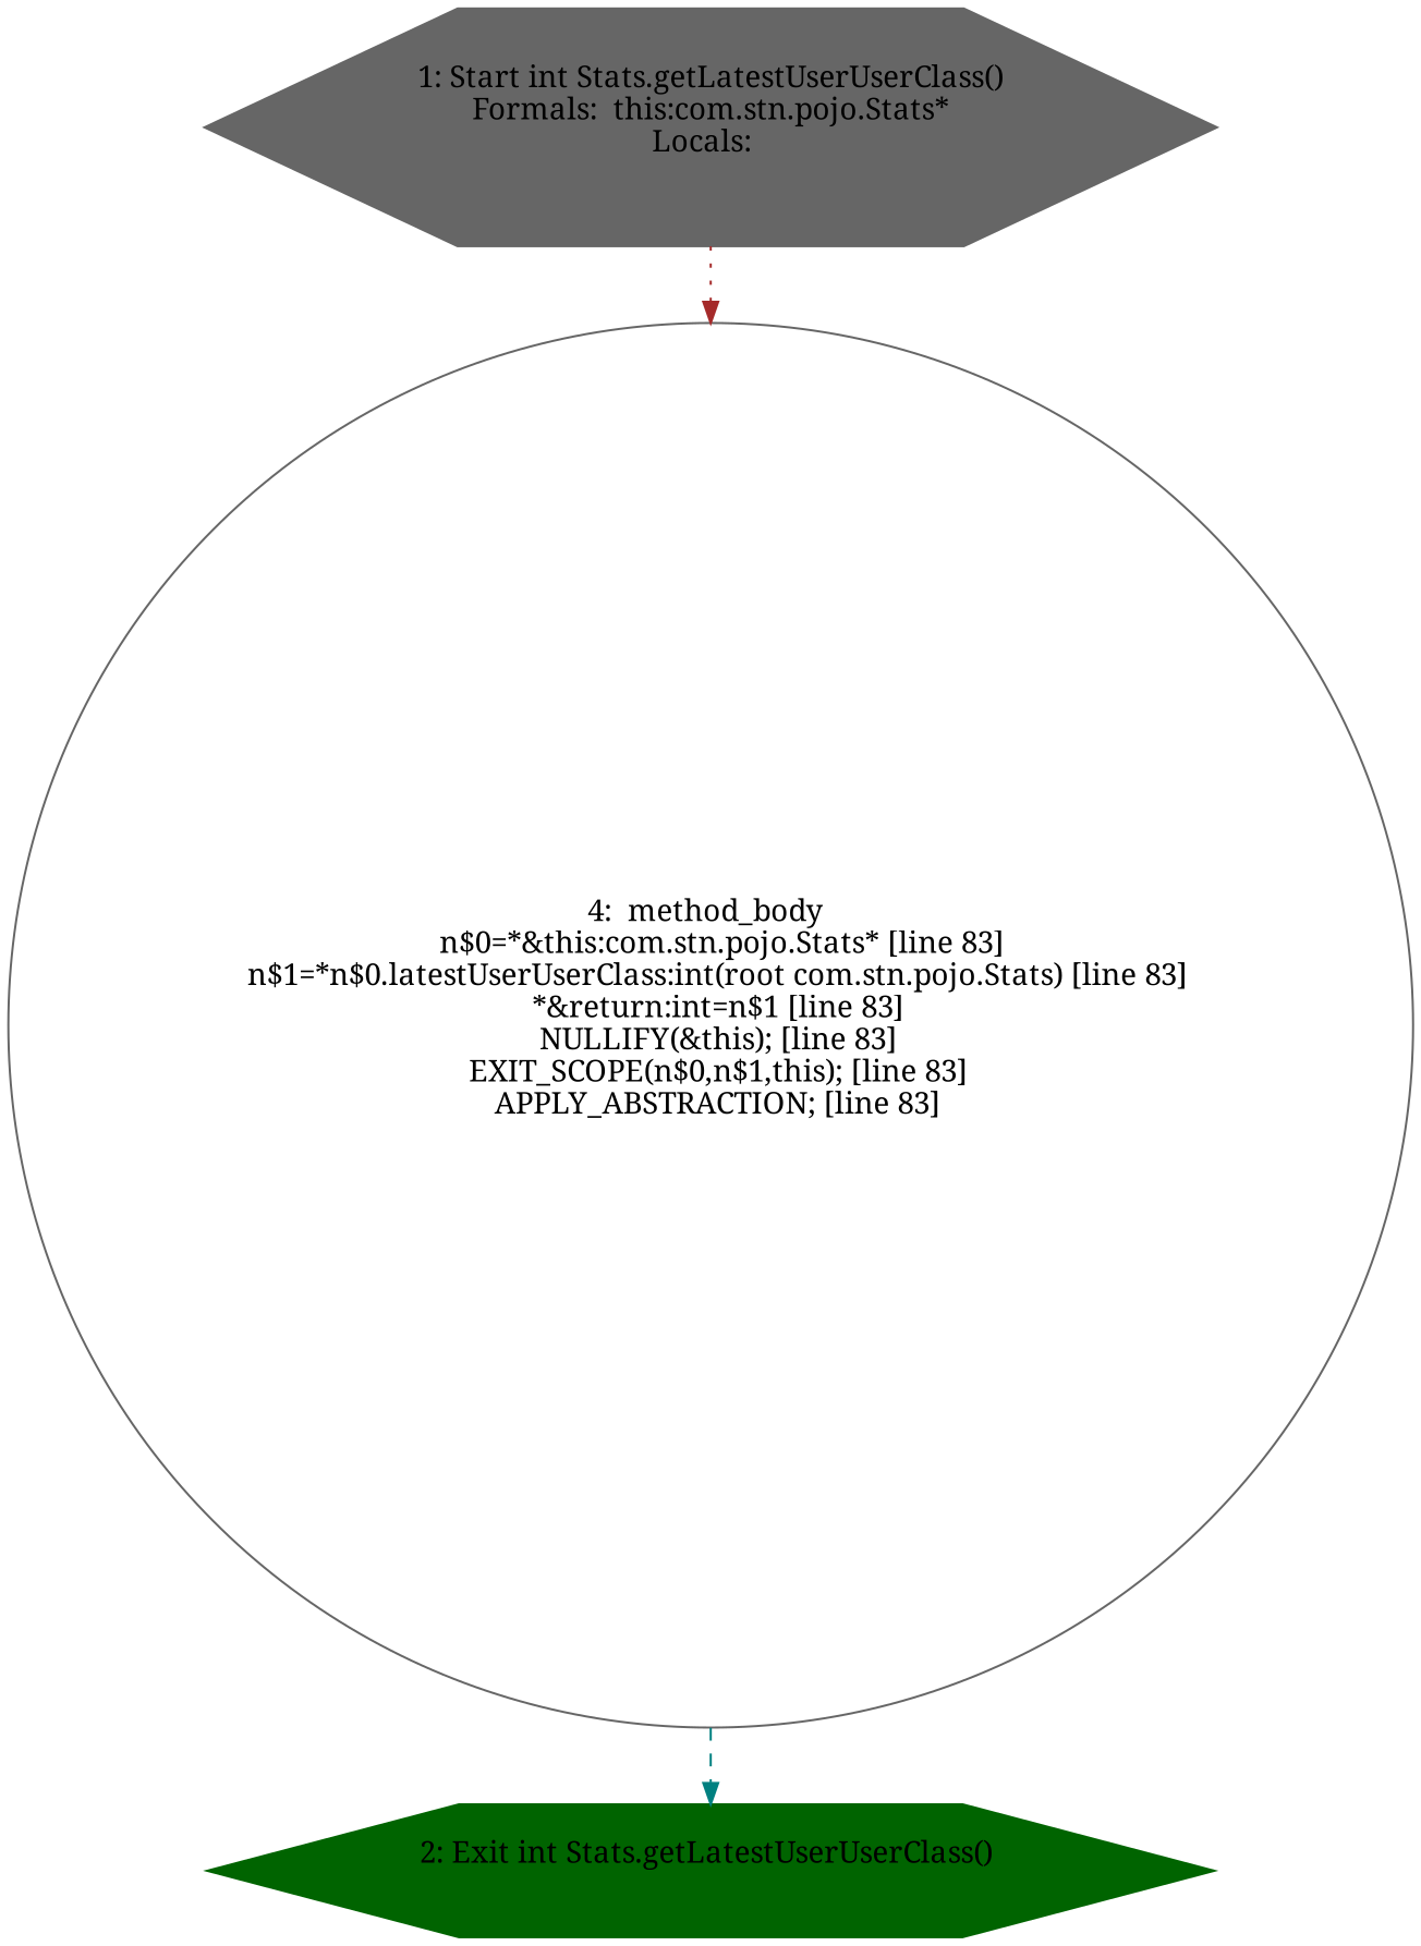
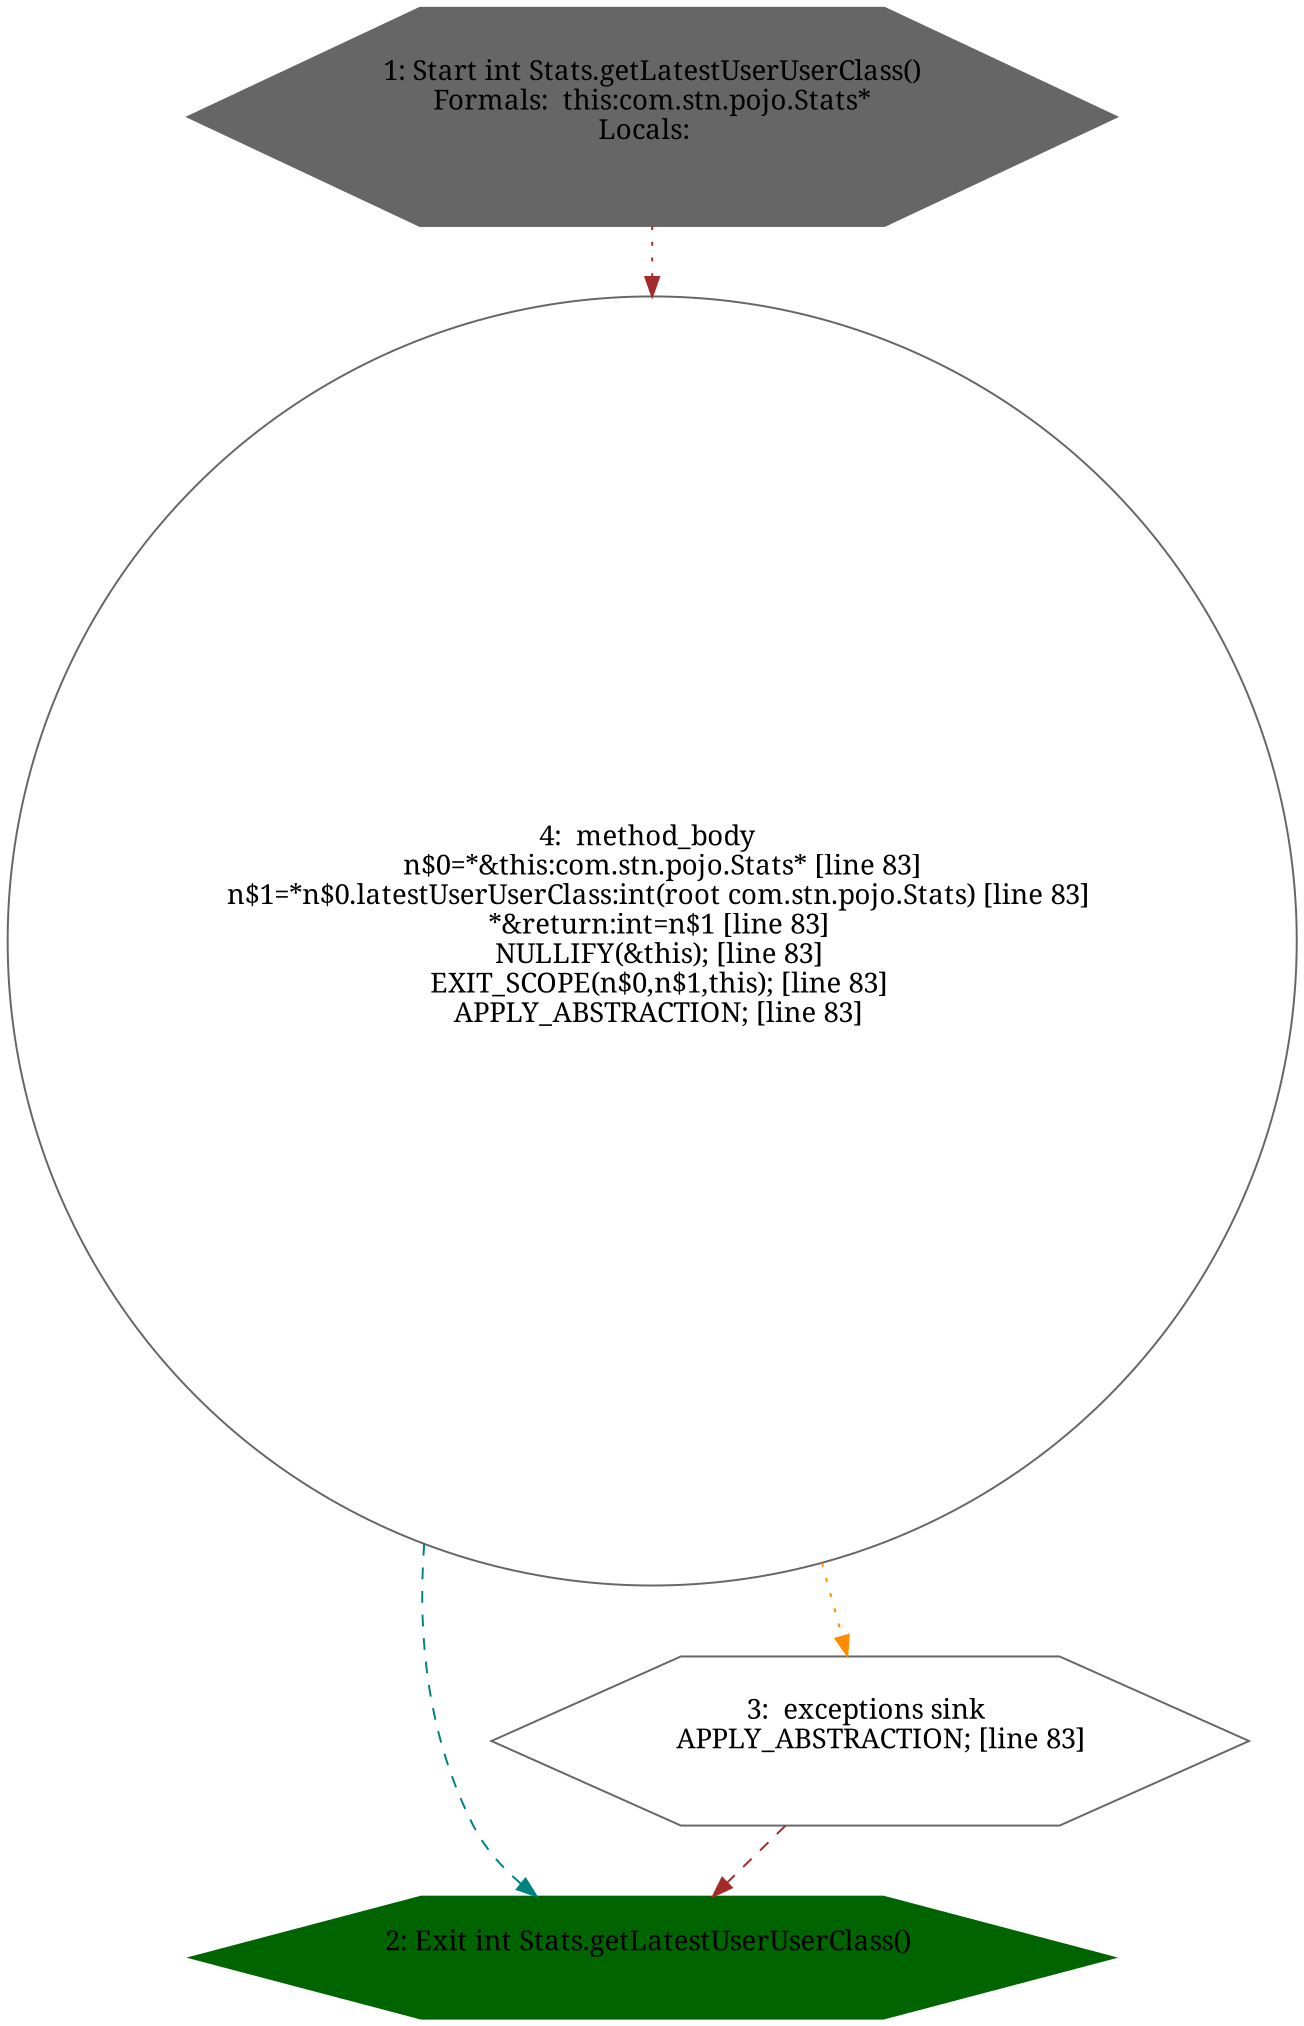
  digraph {
    fontname="Noto Serif"
    node [color=gray40 shape=hexagon fontname="Noto Serif"]
    edge [color=brown style=dotted fontname="Noto Serif"]
    n1 [label="1: Start int Stats.getLatestUserUserClass()\nFormals:  this:com.stn.pojo.Stats*\nLocals:  \n  " style=filled]
    n2 [label="4:  method_body \n   n$0=*&this:com.stn.pojo.Stats* [line 83]\n  n$1=*n$0.latestUserUserClass:int(root com.stn.pojo.Stats) [line 83]\n  *&return:int=n$1 [line 83]\n  NULLIFY(&this); [line 83]\n  EXIT_SCOPE(n$0,n$1,this); [line 83]\n  APPLY_ABSTRACTION; [line 83]\n " shape=circle]
    n3 [color=darkgreen label="2: Exit int Stats.getLatestUserUserClass() \n  " style=filled]
+   n4 [label="3:  exceptions sink \n   APPLY_ABSTRACTION; [line 83]\n "]
    n1 -> n2
    n2 -> n3 [color=teal style=dashed]
+   n2 -> n4 [color=darkorange]
+   n4 -> n3 [style=dashed]
  }
